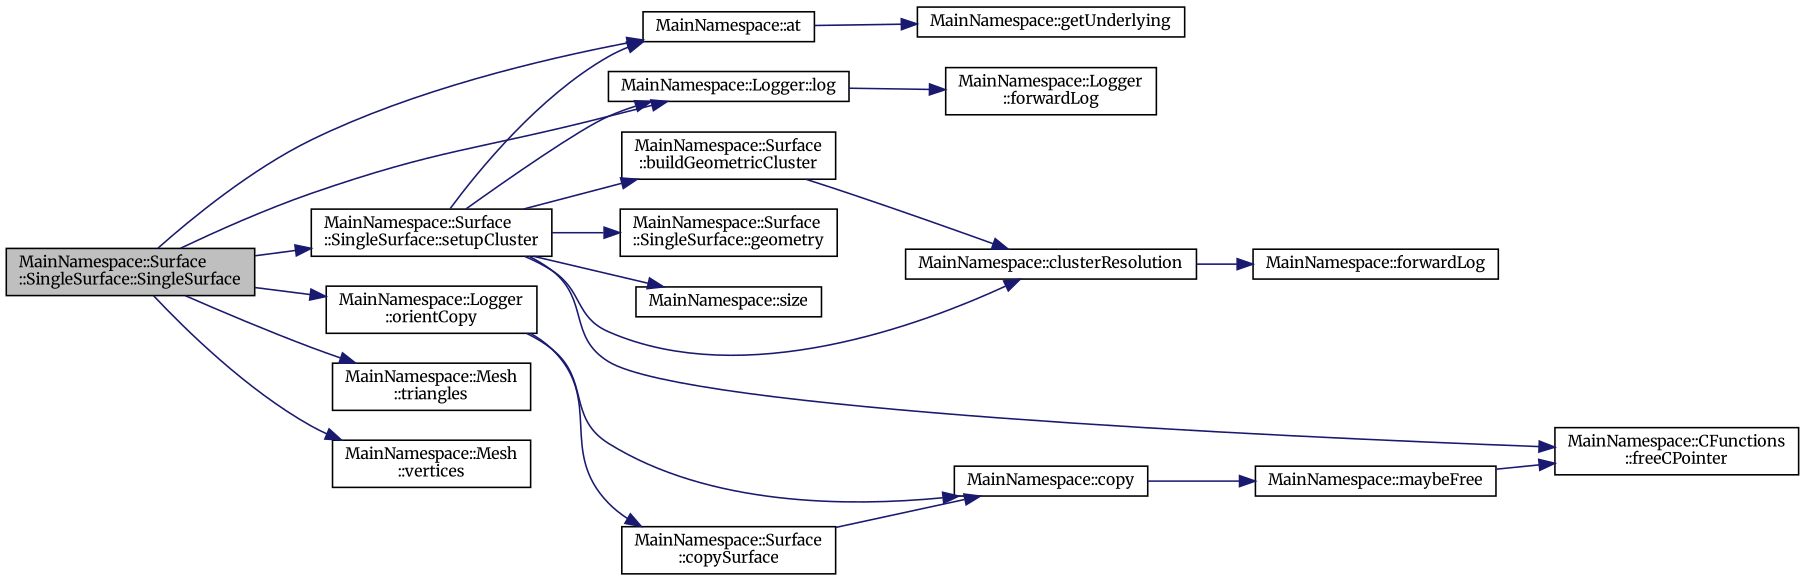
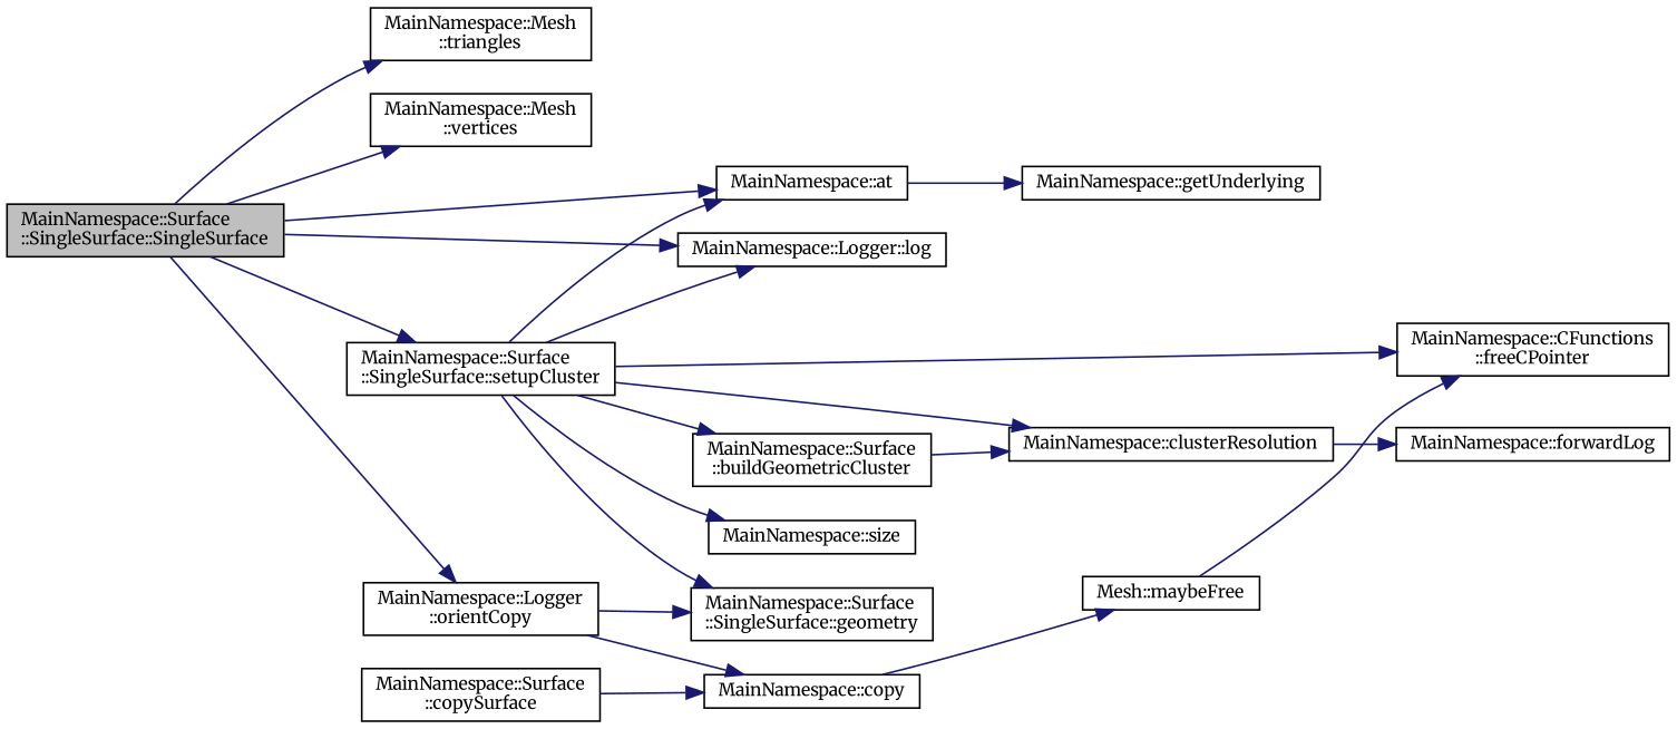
  digraph {
    fontname=Merriweather
    rankdir=LR
    node [color=black fillcolor=white fontname=Merriweather fontsize=10 shape=record style=filled]
    edge [color=midnightblue fontname=Merriweather fontsize=10 labelfontname=Helvetica labelfontsize=10 style=solid]
    n1 [fillcolor=grey75 fontcolor=black height=0.2 label="MainNamespace::Surface\l::SingleSurface::SingleSurface" width=0.4]
    n2 [height=0.2 label="MainNamespace::at" width=0.4]
    n3 [height=0.2 label="MainNamespace::Logger::log" width=0.4]
    n4 [height=0.2 label="MainNamespace::Logger\l::orientCopy" width=0.4]
    n5 [height=0.2 label="MainNamespace::Surface\l::SingleSurface::setupCluster" width=0.4]
    n6 [height=0.2 label="MainNamespace::Mesh\l::triangles" width=0.4]
    n7 [height=0.2 label="MainNamespace::Mesh\l::vertices" width=0.4]
    n8 [height=0.2 label="MainNamespace::getUnderlying" width=0.4]
-   n9 [height=0.2 label="MainNamespace::Logger\l::forwardLog" width=0.4]
    n10 [height=0.2 label="MainNamespace::copy" width=0.4]
    n11 [height=0.2 label="MainNamespace::Surface\l::copySurface" width=0.4]
    n12 [height=0.2 label="MainNamespace::CFunctions\l::freeCPointer" width=0.4]
    n13 [height=0.2 label="MainNamespace::Surface\l::buildGeometricCluster" width=0.4]
    n14 [height=0.2 label="MainNamespace::clusterResolution" width=0.4]
    n15 [height=0.2 label="MainNamespace::Surface\l::SingleSurface::geometry" width=0.4]
    n16 [height=0.2 label="MainNamespace::size" width=0.4]
-   n17 [height=0.2 label="MainNamespace::maybeFree" width=0.4]
+   n17 [height=0.2 label="Mesh::maybeFree" width=0.4]
    n18 [height=0.2 label="MainNamespace::forwardLog" width=0.4]
    n1 -> n2
    n1 -> n3
    n1 -> n4
    n1 -> n5
    n1 -> n6
    n1 -> n7
    n2 -> n8
-   n3 -> n9
    n4 -> n10
-   n4 -> n11
+   n4 -> n15
    n5 -> n2
    n5 -> n3
    n5 -> n12
    n5 -> n13
    n5 -> n14
    n5 -> n15
    n5 -> n16
    n10 -> n17
    n11 -> n10
    n13 -> n14
    n14 -> n18
    n17 -> n12
  }
